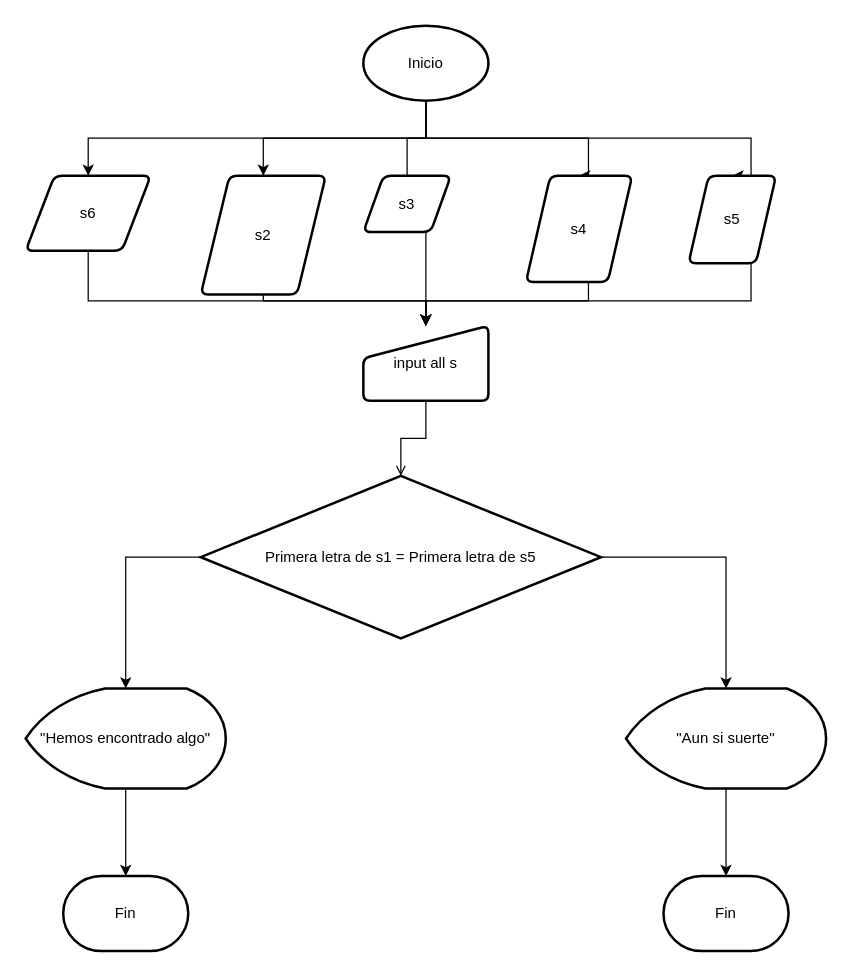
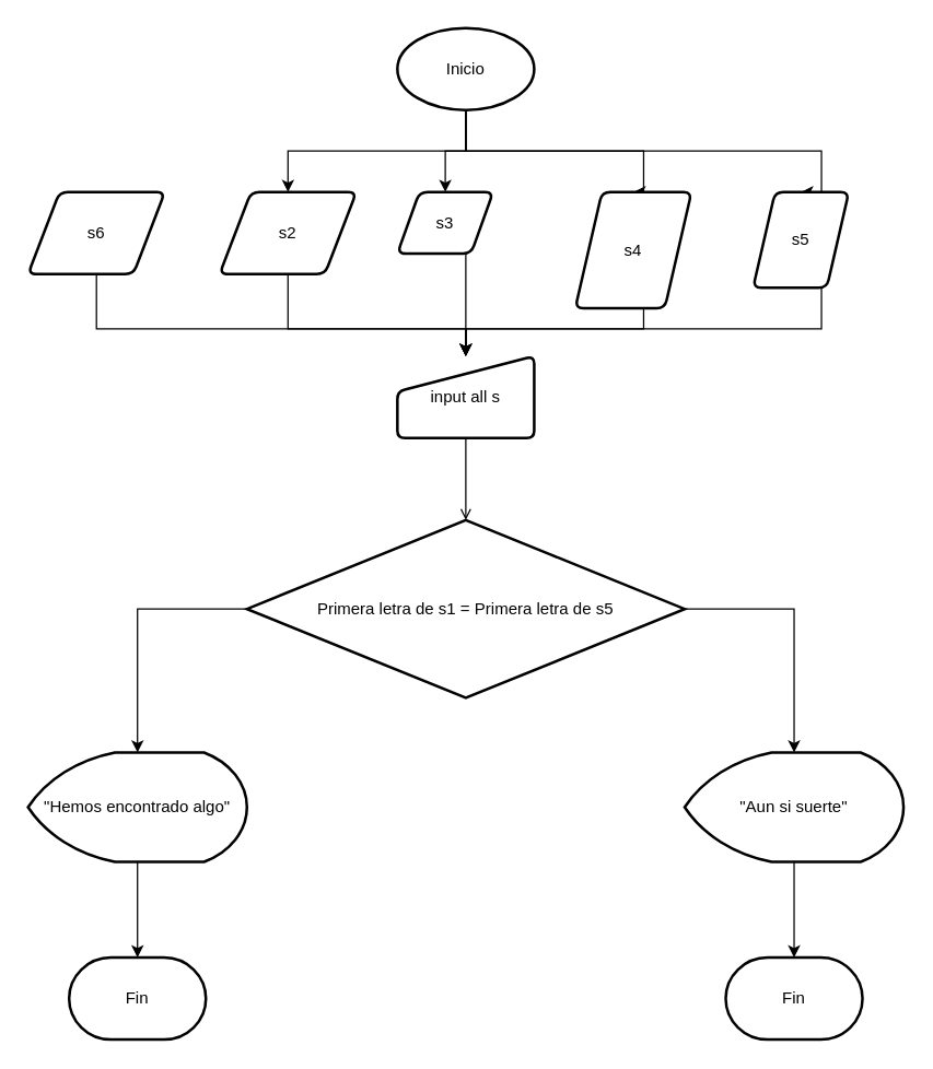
  <mxCell id="0" />
  <mxCell id="1" parent="0" />
- <mxCell id="2" style="edgeStyle=orthogonalEdgeStyle;rounded=0;orthogonalLoop=1;jettySize=auto;html=1;exitX=0.5;exitY=1;exitDx=0;exitDy=0;exitPerimeter=0;entryX=0.5;entryY=0;entryDx=0;entryDy=0;" edge="1" parent="1" source="7" target="9"><mxGeometry relative="1" as="geometry" /></mxCell>
  <mxCell id="3" style="edgeStyle=orthogonalEdgeStyle;rounded=0;orthogonalLoop=1;jettySize=auto;html=1;entryX=0.5;entryY=0;entryDx=0;entryDy=0;" edge="1" parent="1" source="7" target="11"><mxGeometry relative="1" as="geometry"><Array as="points"><mxPoint x="340" y="110" /><mxPoint x="210" y="110" /></Array></mxGeometry></mxCell>
- <mxCell id="4" style="edgeStyle=orthogonalEdgeStyle;rounded=0;orthogonalLoop=1;jettySize=auto;html=1;exitX=0.5;exitY=1;exitDx=0;exitDy=0;exitPerimeter=0;entryX=0.5;entryY=0;entryDx=0;entryDy=0;endArrow=none;" edge="1" parent="1" source="7" target="13"><mxGeometry relative="1" as="geometry" /></mxCell>
+ <mxCell id="4" style="edgeStyle=orthogonalEdgeStyle;rounded=0;orthogonalLoop=1;jettySize=auto;html=1;exitX=0.5;exitY=1;exitDx=0;exitDy=0;exitPerimeter=0;entryX=0.5;entryY=0;entryDx=0;entryDy=0;" edge="1" parent="1" source="7" target="13"><mxGeometry relative="1" as="geometry" /></mxCell>
  <mxCell id="5" style="edgeStyle=orthogonalEdgeStyle;rounded=0;orthogonalLoop=1;jettySize=auto;html=1;exitX=0.5;exitY=1;exitDx=0;exitDy=0;exitPerimeter=0;entryX=0.5;entryY=0;entryDx=0;entryDy=0;" edge="1" parent="1" source="7" target="15"><mxGeometry relative="1" as="geometry"><Array as="points"><mxPoint x="340" y="110" /><mxPoint x="470" y="110" /></Array></mxGeometry></mxCell>
  <mxCell id="6" style="edgeStyle=orthogonalEdgeStyle;rounded=0;orthogonalLoop=1;jettySize=auto;html=1;entryX=0.5;entryY=0;entryDx=0;entryDy=0;" edge="1" parent="1" source="7" target="17"><mxGeometry relative="1" as="geometry"><Array as="points"><mxPoint x="340" y="110" /><mxPoint x="600" y="110" /></Array></mxGeometry></mxCell>
  <mxCell id="7" value="Inicio" style="strokeWidth=2;html=1;shape=mxgraph.flowchart.start_1;whiteSpace=wrap;" vertex="1" parent="1"><mxGeometry x="290" width="100" height="60" as="geometry" y="20" /></mxCell>
  <mxCell id="8" style="edgeStyle=orthogonalEdgeStyle;rounded=0;orthogonalLoop=1;jettySize=auto;html=1;entryX=0.5;entryY=0;entryDx=0;entryDy=0;" edge="1" parent="1" source="9" target="19"><mxGeometry relative="1" as="geometry"><Array as="points"><mxPoint x="70" y="240" /><mxPoint x="340" y="240" /></Array></mxGeometry></mxCell>
  <mxCell id="9" value="s6" style="shape=parallelogram;html=1;strokeWidth=2;perimeter=parallelogramPerimeter;whiteSpace=wrap;rounded=1;arcSize=12;size=0.23;" vertex="1" parent="1"><mxGeometry x="20" y="140" width="100" height="60" as="geometry" /></mxCell>
  <mxCell id="10" style="edgeStyle=orthogonalEdgeStyle;rounded=0;orthogonalLoop=1;jettySize=auto;html=1;entryX=0.5;entryY=0;entryDx=0;entryDy=0;" edge="1" parent="1" source="11" target="19"><mxGeometry relative="1" as="geometry"><Array as="points"><mxPoint x="210" y="240" /><mxPoint x="340" y="240" /></Array></mxGeometry></mxCell>
- <mxCell id="11" value="s2" style="shape=parallelogram;html=1;strokeWidth=2;perimeter=parallelogramPerimeter;whiteSpace=wrap;rounded=1;arcSize=12;size=0.23;" vertex="1" parent="1"><mxGeometry x="160" y="140" width="100" height="95" as="geometry" /></mxCell>
+ <mxCell id="11" value="s2" style="shape=parallelogram;html=1;strokeWidth=2;perimeter=parallelogramPerimeter;whiteSpace=wrap;rounded=1;arcSize=12;size=0.23;" vertex="1" parent="1"><mxGeometry x="160" y="140" width="100" height="60" as="geometry" /></mxCell>
  <mxCell id="12" style="edgeStyle=orthogonalEdgeStyle;rounded=0;orthogonalLoop=1;jettySize=auto;html=1;entryX=0.5;entryY=0;entryDx=0;entryDy=0;" edge="1" parent="1" source="13" target="19"><mxGeometry relative="1" as="geometry"><Array as="points"><mxPoint x="340" y="200" /><mxPoint x="340" y="200" /></Array></mxGeometry></mxCell>
  <mxCell id="13" value="s3" style="shape=parallelogram;html=1;strokeWidth=2;perimeter=parallelogramPerimeter;whiteSpace=wrap;rounded=1;arcSize=12;size=0.23;" vertex="1" parent="1"><mxGeometry x="290" y="140" width="70" height="45" as="geometry" /></mxCell>
  <mxCell id="14" style="edgeStyle=orthogonalEdgeStyle;rounded=0;orthogonalLoop=1;jettySize=auto;html=1;entryX=0.5;entryY=0;entryDx=0;entryDy=0;" edge="1" parent="1" source="15" target="19"><mxGeometry relative="1" as="geometry"><Array as="points"><mxPoint x="470" y="240" /><mxPoint x="340" y="240" /></Array></mxGeometry></mxCell>
  <mxCell id="15" value="s4" style="shape=parallelogram;html=1;strokeWidth=2;perimeter=parallelogramPerimeter;whiteSpace=wrap;rounded=1;arcSize=12;size=0.23;" vertex="1" parent="1"><mxGeometry x="420" y="140" width="85" height="85" as="geometry" /></mxCell>
  <mxCell id="16" style="edgeStyle=orthogonalEdgeStyle;rounded=0;orthogonalLoop=1;jettySize=auto;html=1;entryX=0.5;entryY=0;entryDx=0;entryDy=0;" edge="1" parent="1" source="17" target="19"><mxGeometry relative="1" as="geometry"><Array as="points"><mxPoint x="600" y="240" /><mxPoint x="340" y="240" /></Array></mxGeometry></mxCell>
  <mxCell id="17" value="s5" style="shape=parallelogram;html=1;strokeWidth=2;perimeter=parallelogramPerimeter;whiteSpace=wrap;rounded=1;arcSize=12;size=0.23;" vertex="1" parent="1"><mxGeometry x="550" y="140" width="70" height="70" as="geometry" /></mxCell>
  <mxCell id="18" value="" style="edgeStyle=orthogonalEdgeStyle;rounded=0;orthogonalLoop=1;jettySize=auto;html=1;endArrow=open;" edge="1" parent="1" source="19" target="20"><mxGeometry relative="1" as="geometry" /></mxCell>
  <mxCell id="19" value="input all s" style="html=1;strokeWidth=2;shape=manualInput;whiteSpace=wrap;rounded=1;size=26;arcSize=11;" vertex="1" parent="1"><mxGeometry x="290" y="260" width="100" height="60" as="geometry" /></mxCell>
- <mxCell id="20" value="Primera letra de s1 = Primera letra de s5" style="strokeWidth=2;html=1;shape=mxgraph.flowchart.decision;whiteSpace=wrap;" vertex="1" parent="1"><mxGeometry x="160" y="380" width="320" height="130" as="geometry" /></mxCell>
+ <mxCell id="20" value="Primera letra de s1 = Primera letra de s5" style="strokeWidth=2;html=1;shape=mxgraph.flowchart.decision;whiteSpace=wrap;" vertex="1" parent="1"><mxGeometry x="180" y="380" width="320" height="130" as="geometry" /></mxCell>
  <mxCell id="21" value="" style="edgeStyle=orthogonalEdgeStyle;rounded=0;orthogonalLoop=1;jettySize=auto;html=1;" edge="1" parent="1" source="22" target="27"><mxGeometry relative="1" as="geometry" /></mxCell>
  <mxCell id="22" value="&quot;Hemos encontrado algo&quot;" style="strokeWidth=2;html=1;shape=mxgraph.flowchart.display;whiteSpace=wrap;" vertex="1" parent="1"><mxGeometry x="20" y="550" width="160" height="80" as="geometry" /></mxCell>
  <mxCell id="23" style="edgeStyle=orthogonalEdgeStyle;rounded=0;orthogonalLoop=1;jettySize=auto;html=1;entryX=0.5;entryY=0;entryDx=0;entryDy=0;entryPerimeter=0;" edge="1" parent="1" source="20" target="22"><mxGeometry relative="1" as="geometry"><Array as="points"><mxPoint x="100" y="445" /></Array></mxGeometry></mxCell>
  <mxCell id="24" value="" style="edgeStyle=orthogonalEdgeStyle;rounded=0;orthogonalLoop=1;jettySize=auto;html=1;" edge="1" parent="1" source="25" target="28"><mxGeometry relative="1" as="geometry" /></mxCell>
  <mxCell id="25" value="&quot;Aun si suerte&quot;" style="strokeWidth=2;html=1;shape=mxgraph.flowchart.display;whiteSpace=wrap;" vertex="1" parent="1"><mxGeometry x="500" y="550" width="160" height="80" as="geometry" /></mxCell>
  <mxCell id="26" style="edgeStyle=orthogonalEdgeStyle;rounded=0;orthogonalLoop=1;jettySize=auto;html=1;entryX=0.5;entryY=0;entryDx=0;entryDy=0;entryPerimeter=0;" edge="1" parent="1" source="20" target="25"><mxGeometry relative="1" as="geometry"><Array as="points"><mxPoint x="580" y="445" /></Array></mxGeometry></mxCell>
  <mxCell id="27" value="Fin" style="strokeWidth=2;html=1;shape=mxgraph.flowchart.terminator;whiteSpace=wrap;" vertex="1" parent="1"><mxGeometry x="50" y="700" width="100" height="60" as="geometry" /></mxCell>
  <mxCell id="28" value="Fin" style="strokeWidth=2;html=1;shape=mxgraph.flowchart.terminator;whiteSpace=wrap;" vertex="1" parent="1"><mxGeometry x="530" y="700" width="100" height="60" as="geometry" /></mxCell>
